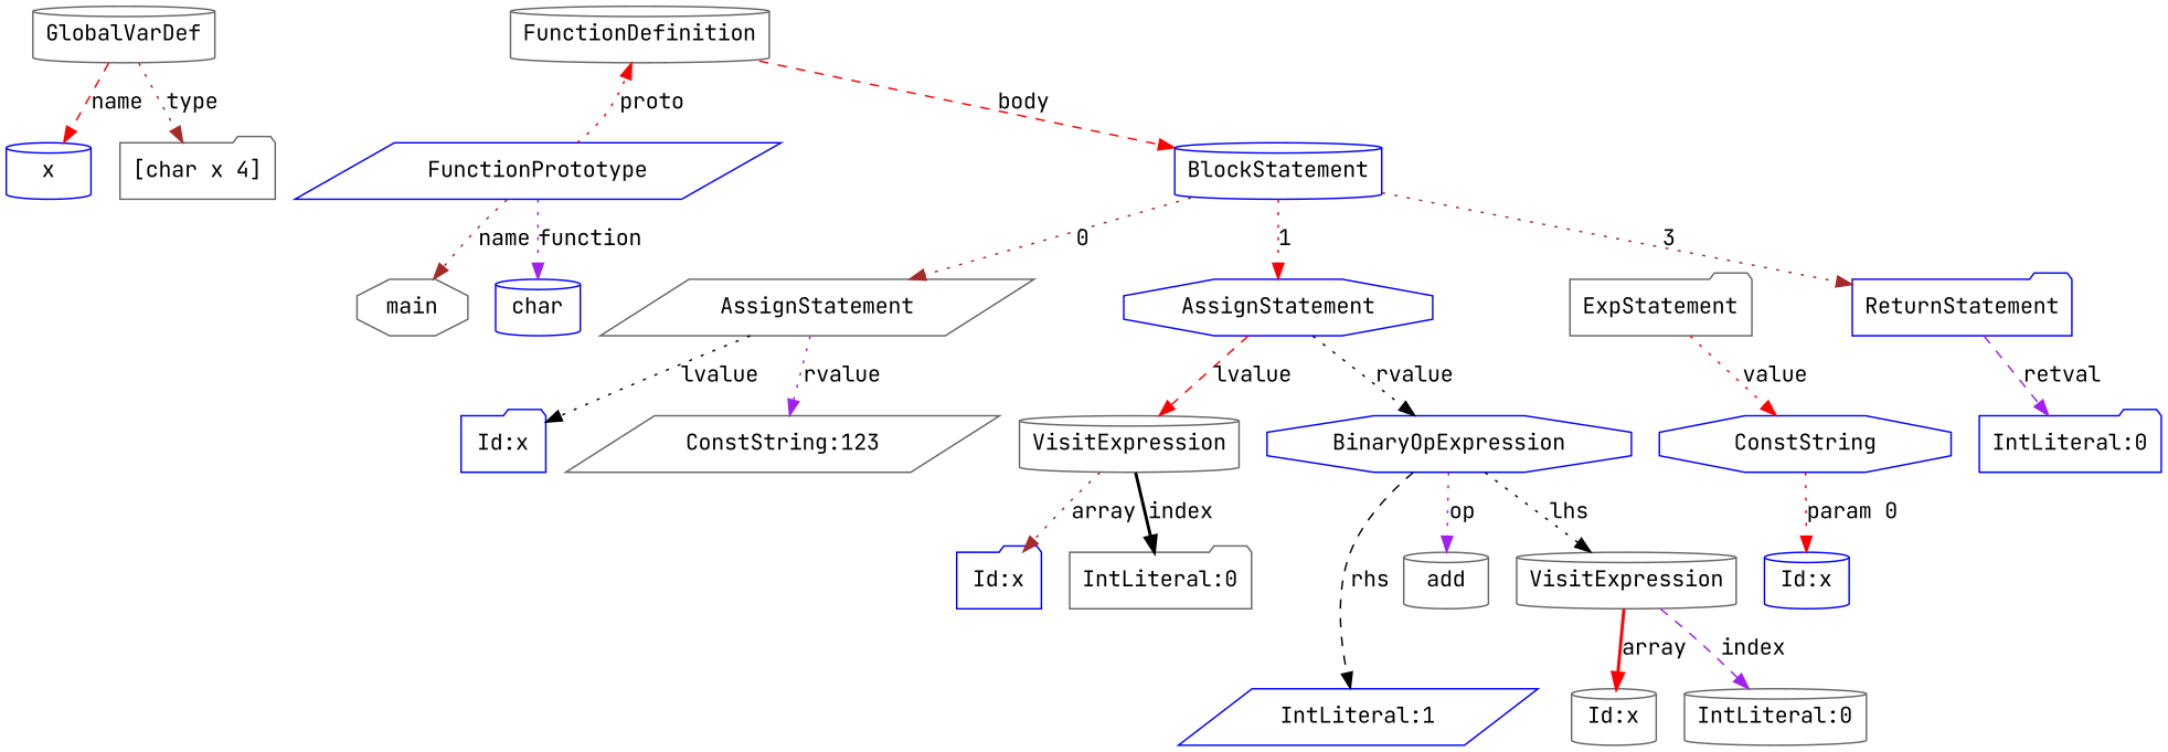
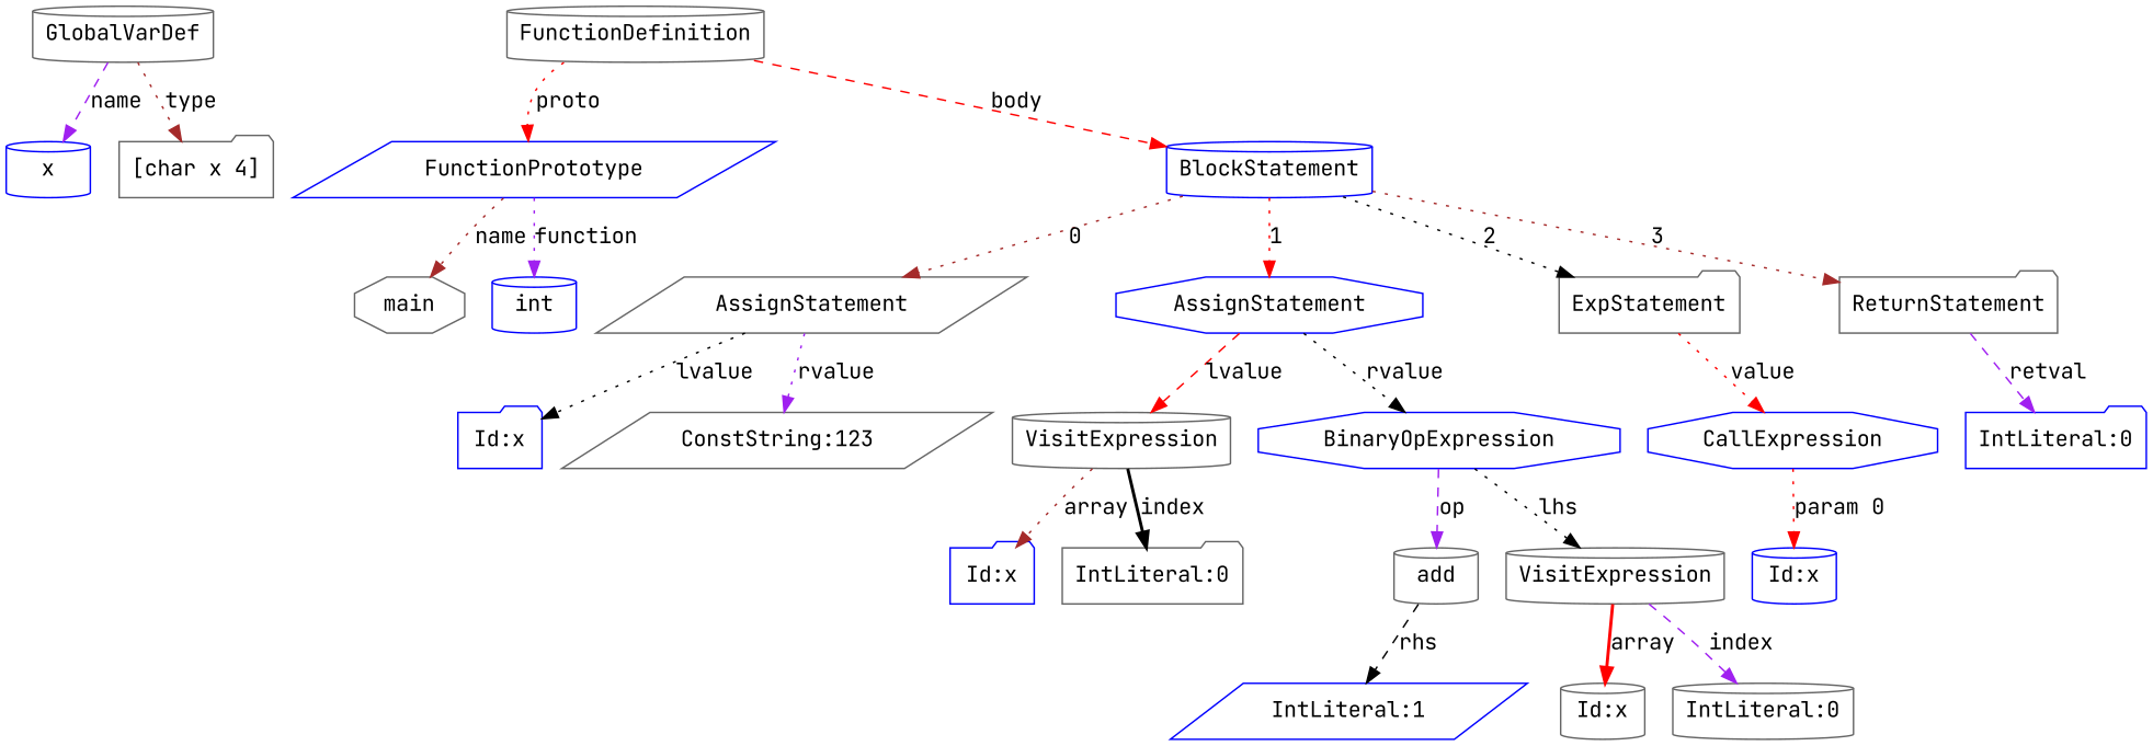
  digraph {
    fontname="JetBrains Mono"
    node [color=gray40 fontname="JetBrains Mono" shape=cylinder]
    edge [color=red fontname="JetBrains Mono" splines=line style=dotted]
    n1 [label=GlobalVarDef]
    n2 [color=blue label=x]
    n3 [label="[char x 4]" shape=folder]
    n4 [label=FunctionDefinition]
    n5 [color=blue label=FunctionPrototype shape=parallelogram]
    n6 [color=blue label=BlockStatement]
    n7 [label=main shape=octagon]
-   n8 [color=blue label=char]
+   n8 [color=blue label=int]
    n9 [label=AssignStatement shape=parallelogram]
    n10 [color=blue label=AssignStatement shape=octagon]
    n11 [label=ExpStatement shape=folder]
-   n12 [color=blue label=ReturnStatement shape=folder]
+   n12 [label=ReturnStatement shape=folder]
    n13 [color=blue label="Id:x" shape=folder]
    n14 [label="ConstString:123" shape=parallelogram]
    n15 [label=VisitExpression]
    n16 [color=blue label=BinaryOpExpression shape=octagon]
-   n17 [color=blue label=ConstString shape=octagon]
+   n17 [color=blue label=CallExpression shape=octagon]
    n18 [color=blue label="IntLiteral:0" shape=folder]
    n19 [color=blue label="Id:x" shape=folder]
    n20 [label="IntLiteral:0" shape=folder]
    n21 [label=add]
    n22 [label=VisitExpression]
    n23 [color=blue label="IntLiteral:1" shape=parallelogram]
    n24 [color=blue label="Id:x"]
    n25 [label="Id:x"]
    n26 [label="IntLiteral:0"]
-   n1 -> n2 [label=name style=dashed]
+   n1 -> n2 [color=purple label=name style=dashed]
    n1 -> n3 [color=brown label=type]
-   n5 -> n4 [label=proto]
+   n4 -> n5 [label=proto]
    n4 -> n6 [label=body style=dashed]
    n5 -> n7 [color=brown label=name]
    n5 -> n8 [color=purple label=function]
    n6 -> n9 [color=brown label=0]
    n6 -> n10 [label=1]
+   n6 -> n11 [color=black label=2]
    n6 -> n12 [color=brown label=3]
    n9 -> n13 [color=black label=lvalue]
    n9 -> n14 [color=purple label=rvalue]
    n10 -> n15 [label=lvalue style=dashed]
    n10 -> n16 [color=black label=rvalue]
    n11 -> n17 [label=value]
    n12 -> n18 [color=purple label=retval style=dashed]
    n15 -> n19 [color=brown label=array]
    n15 -> n20 [color=black label=index style=bold]
-   n16 -> n21 [color=purple label=op]
+   n16 -> n21 [color=purple label=op style=dashed]
    n16 -> n22 [color=black label=lhs]
-   n16 -> n23 [color=black label=rhs style=dashed]
+   n21 -> n23 [color=black label=rhs style=dashed]
    n17 -> n24 [label="param 0"]
    n22 -> n25 [label=array style=bold]
    n22 -> n26 [color=purple label=index style=dashed]
  }
